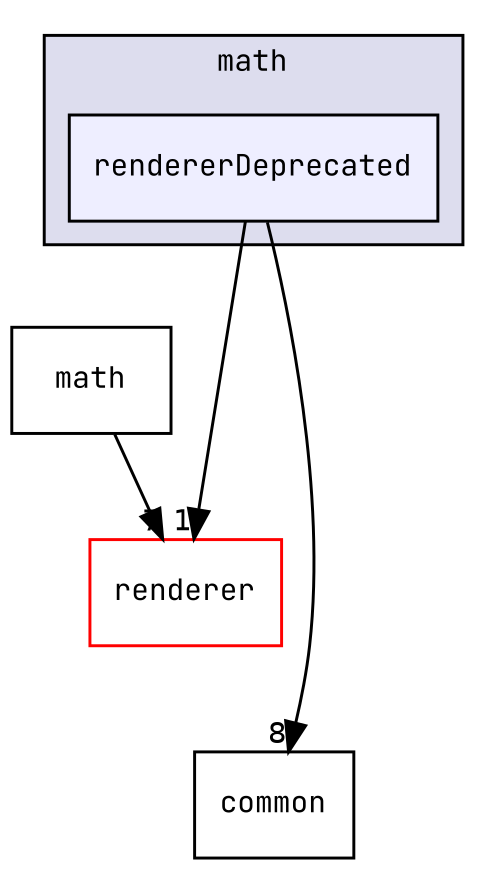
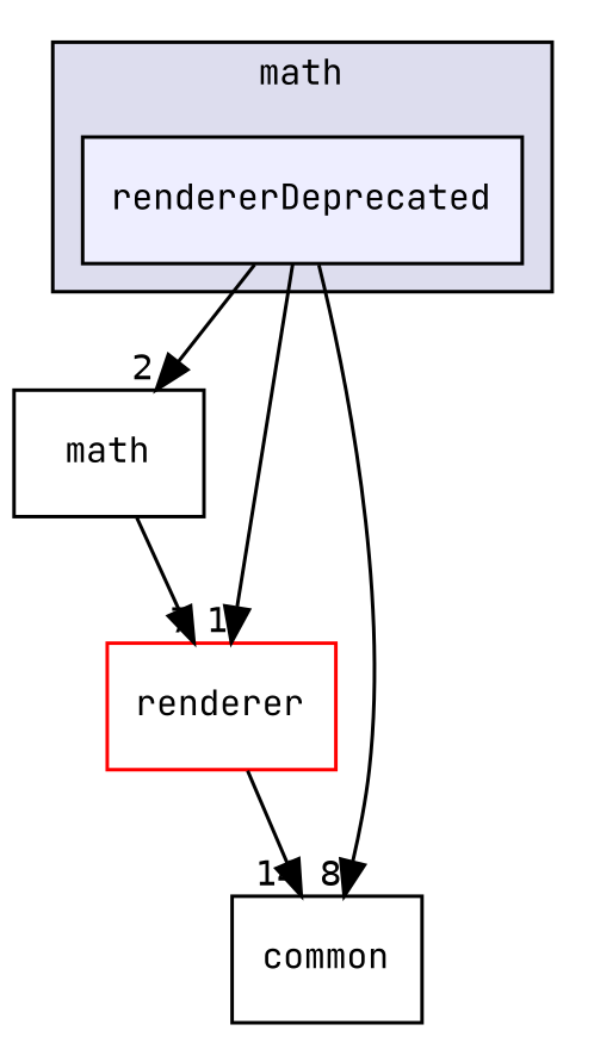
  digraph {
    compound=true
    fontname="JetBrains Mono"
    node [fontname="JetBrains Mono" fontsize=10 shape=box]
    edge [fontname="JetBrains Mono" labeldistance=1.5 labelfontname=Helvetica labelfontsize=10]
    n1 [fillcolor="#eeeeff" label=rendererDeprecated pencolor=black style=filled]
    n2 [label=math]
    n3 [label=common]
    n4 [color=red fillcolor=white label=renderer style=filled]
    subgraph cluster_1 {
      bgcolor="#ddddee"
      fontsize=10
      label=math
      pencolor=black
      n1
    }
+   n1 -> n2 [headlabel=2]
    n1 -> n3 [headlabel=8]
    n1 -> n4 [headlabel=1]
    n2 -> n4 [headlabel=7]
+   n4 -> n3 [headlabel=14]
  }
